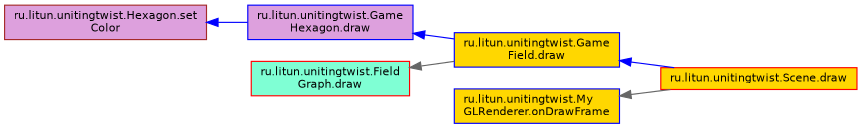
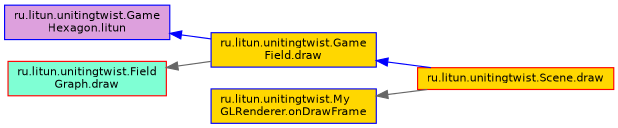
  digraph {
    rankdir=LR
    node [color=blue fillcolor=gold fontname=Helvetica fontsize=10 shape=record style=filled]
    edge [color=blue dir=back fontname=Helvetica fontsize=10 labelfontname=Helvetica labelfontsize=10 style=solid]
-   n1 [color=brown fillcolor=plum fontcolor=black height=0.2 label="ru.litun.unitingtwist.Hexagon.set\lColor" width=0.4]
-   n2 [fillcolor=plum height=0.2 label="ru.litun.unitingtwist.Game\lHexagon.draw" width=0.4]
+   n2 [fillcolor=plum height=0.2 label="ru.litun.unitingtwist.Game\lHexagon.litun" width=0.4]
    n3 [height=0.2 label="ru.litun.unitingtwist.Game\lField.draw" width=0.4]
    n4 [color=red height=0.2 label="ru.litun.unitingtwist.Scene.draw" width=0.4]
    n5 [height=0.2 label="ru.litun.unitingtwist.My\lGLRenderer.onDrawFrame" width=0.4]
    n6 [color=red fillcolor=aquamarine height=0.2 label="ru.litun.unitingtwist.Field\lGraph.draw" width=0.4]
-   n1 -> n2
    n2 -> n3
    n3 -> n4
    n5 -> n4 [color=gray40]
    n6 -> n3 [color=gray40]
  }
